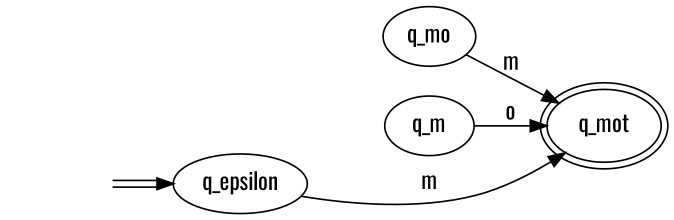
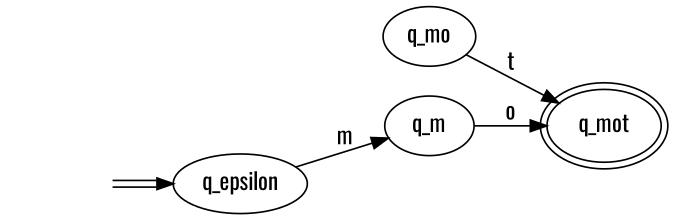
  digraph {
    fontname=Oswald
    rankdir=LR
    node [fontname=Oswald]
    edge [fontname=Oswald]
    n1 [label=q_epsilon]
    n2 [label=q_m]
    n3 [label=q_mot peripheries=2]
    n4 [label=q_mo]
    start0 [style=invis]
-   n1 -> n3 [label=m]
+   n1 -> n2 [label=m]
    n2 -> n3 [label=o]
-   n4 -> n3 [label=m]
+   n4 -> n3 [label=t]
    start0 -> n1 [color="black:white:black"]
  }
